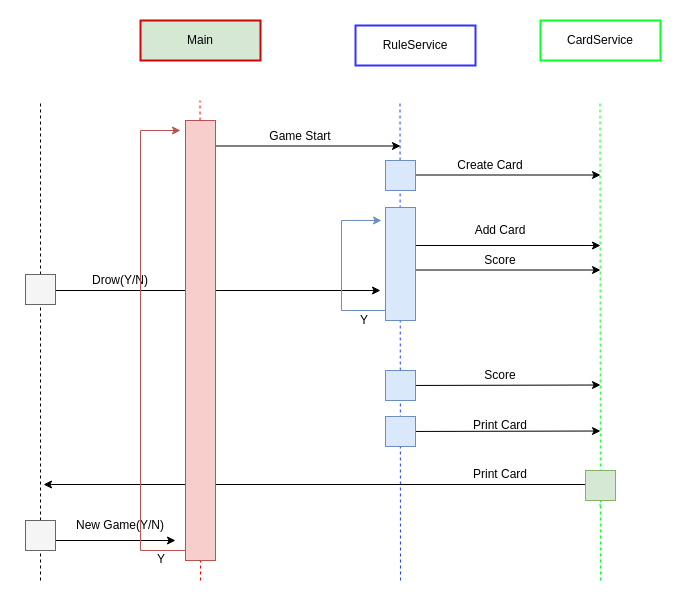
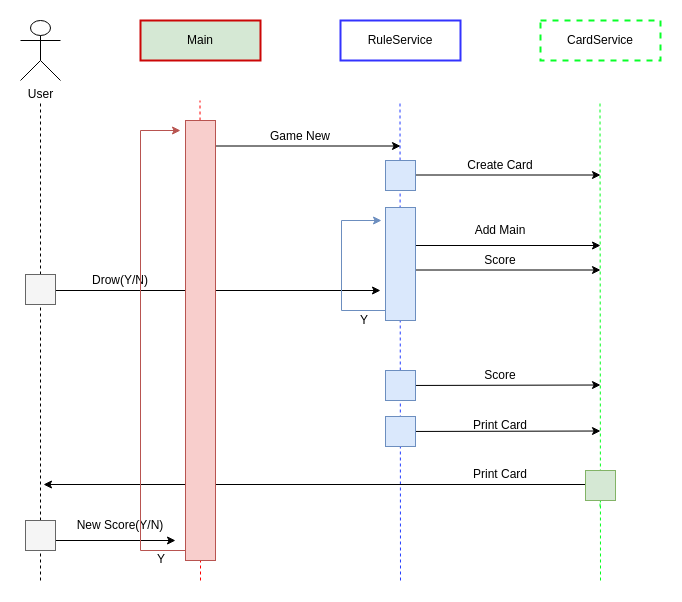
  <mxCell id="0" />
  <mxCell id="1" parent="0" />
+ <mxCell id="2" value="User" style="shape=umlActor;verticalLabelPosition=bottom;verticalAlign=top;html=1;outlineConnect=0;" vertex="1" parent="1"><mxGeometry x="20" y="20" width="40" height="60" as="geometry" /></mxCell>
  <mxCell id="3" value="Main" style="rounded=0;whiteSpace=wrap;html=1;strokeColor=#CC0606;strokeWidth=2;fillColor=#d5e8d4;" vertex="1" parent="1"><mxGeometry x="140" y="20" width="120" height="40" as="geometry" /></mxCell>
- <mxCell id="4" value="RuleService" style="rounded=0;whiteSpace=wrap;html=1;strokeWidth=2;strokeColor=#3333FF;" vertex="1" parent="1"><mxGeometry x="355" y="25" width="120" height="40" as="geometry" /></mxCell>
- <mxCell id="5" value="CardService" style="rounded=0;whiteSpace=wrap;html=1;strokeColor=#08FF29;strokeWidth=2;" vertex="1" parent="1"><mxGeometry x="540" y="20" width="120" height="40" as="geometry" /></mxCell>
+ <mxCell id="4" value="RuleService" style="rounded=0;whiteSpace=wrap;html=1;strokeWidth=2;strokeColor=#3333FF;" vertex="1" parent="1"><mxGeometry x="340" y="20" width="120" height="40" as="geometry" /></mxCell>
+ <mxCell id="5" value="CardService" style="rounded=0;whiteSpace=wrap;html=1;strokeColor=#08FF29;strokeWidth=2;dashed=1;" vertex="1" parent="1"><mxGeometry x="540" y="20" width="120" height="40" as="geometry" /></mxCell>
  <mxCell id="6" value="" style="endArrow=none;dashed=1;html=1;rounded=0;" edge="1" parent="1" source="22"><mxGeometry width="50" height="50" relative="1" as="geometry"><mxPoint x="40" y="506" as="sourcePoint" /><mxPoint x="40" y="100" as="targetPoint" /></mxGeometry></mxCell>
  <mxCell id="7" value="" style="endArrow=none;dashed=1;html=1;rounded=0;strokeColor=#ff0000;" edge="1" parent="1" source="43"><mxGeometry width="50" height="50" relative="1" as="geometry"><mxPoint x="199.5" y="506" as="sourcePoint" /><mxPoint x="199.5" y="100" as="targetPoint" /></mxGeometry></mxCell>
  <mxCell id="8" value="" style="endArrow=none;dashed=1;html=1;rounded=0;strokeColor=#243dff;" edge="1" parent="1"><mxGeometry width="50" height="50" relative="1" as="geometry"><mxPoint x="400" y="580" as="sourcePoint" /><mxPoint x="399.5" y="100" as="targetPoint" /></mxGeometry></mxCell>
  <mxCell id="9" value="" style="endArrow=none;dashed=1;html=1;rounded=0;strokeColor=#00FF1A;" edge="1" parent="1"><mxGeometry width="50" height="50" relative="1" as="geometry"><mxPoint x="600" y="580" as="sourcePoint" /><mxPoint x="599.5" y="100" as="targetPoint" /></mxGeometry></mxCell>
  <mxCell id="10" value="" style="endArrow=classic;html=1;rounded=0;" edge="1" parent="1"><mxGeometry width="50" height="50" relative="1" as="geometry"><mxPoint x="200" y="145.5" as="sourcePoint" /><mxPoint x="400" y="145.5" as="targetPoint" /></mxGeometry></mxCell>
  <mxCell id="11" value="" style="endArrow=none;dashed=1;html=1;rounded=0;strokeColor=#ff0000;" edge="1" parent="1" target="43"><mxGeometry width="50" height="50" relative="1" as="geometry"><mxPoint x="200" y="580" as="sourcePoint" /><mxPoint x="199.5" y="100" as="targetPoint" /></mxGeometry></mxCell>
- <mxCell id="12" value="Game Start" style="text;html=1;strokeColor=none;fillColor=none;align=center;verticalAlign=middle;whiteSpace=wrap;rounded=0;" vertex="1" parent="1"><mxGeometry x="260" y="121" width="80" height="30" as="geometry" /></mxCell>
+ <mxCell id="12" value="Game New" style="text;html=1;strokeColor=none;fillColor=none;align=center;verticalAlign=middle;whiteSpace=wrap;rounded=0;" vertex="1" parent="1"><mxGeometry x="260" y="121" width="80" height="30" as="geometry" /></mxCell>
  <mxCell id="13" value="" style="endArrow=classic;html=1;rounded=0;" edge="1" parent="1"><mxGeometry width="50" height="50" relative="1" as="geometry"><mxPoint x="400" y="174.5" as="sourcePoint" /><mxPoint x="600" y="174.5" as="targetPoint" /></mxGeometry></mxCell>
  <mxCell id="14" value="" style="rounded=0;whiteSpace=wrap;html=1;fillColor=#dae8fc;strokeColor=#6c8ebf;" vertex="1" parent="1"><mxGeometry x="385" y="160" width="30" height="30" as="geometry" /></mxCell>
- <mxCell id="15" value="Create Card" style="text;html=1;strokeColor=none;fillColor=none;align=center;verticalAlign=middle;whiteSpace=wrap;rounded=0;" vertex="1" parent="1"><mxGeometry x="450" y="150" width="80" height="30" as="geometry" /></mxCell>
+ <mxCell id="15" value="Create Card" style="text;html=1;strokeColor=none;fillColor=none;align=center;verticalAlign=middle;whiteSpace=wrap;rounded=0;" vertex="1" parent="1"><mxGeometry x="460" y="150" width="80" height="30" as="geometry" /></mxCell>
  <mxCell id="16" value="" style="endArrow=classic;html=1;rounded=0;" edge="1" parent="1"><mxGeometry width="50" height="50" relative="1" as="geometry"><mxPoint x="400" y="245" as="sourcePoint" /><mxPoint x="600" y="245" as="targetPoint" /></mxGeometry></mxCell>
- <mxCell id="17" value="Add Card" style="text;html=1;strokeColor=none;fillColor=none;align=center;verticalAlign=middle;whiteSpace=wrap;rounded=0;" vertex="1" parent="1"><mxGeometry x="460" y="215" width="80" height="30" as="geometry" /></mxCell>
+ <mxCell id="17" value="Add Main" style="text;html=1;strokeColor=none;fillColor=none;align=center;verticalAlign=middle;whiteSpace=wrap;rounded=0;" vertex="1" parent="1"><mxGeometry x="460" y="215" width="80" height="30" as="geometry" /></mxCell>
  <mxCell id="18" value="" style="endArrow=classic;html=1;rounded=0;" edge="1" parent="1"><mxGeometry width="50" height="50" relative="1" as="geometry"><mxPoint x="400" y="269.5" as="sourcePoint" /><mxPoint x="600" y="269.5" as="targetPoint" /></mxGeometry></mxCell>
  <mxCell id="19" value="Score" style="text;html=1;strokeColor=none;fillColor=none;align=center;verticalAlign=middle;whiteSpace=wrap;rounded=0;" vertex="1" parent="1"><mxGeometry x="460" y="245" width="80" height="30" as="geometry" /></mxCell>
  <mxCell id="20" value="" style="endArrow=classic;html=1;rounded=0;" edge="1" parent="1"><mxGeometry width="50" height="50" relative="1" as="geometry"><mxPoint x="40" y="290" as="sourcePoint" /><mxPoint x="380" y="290" as="targetPoint" /></mxGeometry></mxCell>
  <mxCell id="21" value="" style="endArrow=none;dashed=1;html=1;rounded=0;" edge="1" parent="1" source="41" target="22"><mxGeometry width="50" height="50" relative="1" as="geometry"><mxPoint x="40" y="580" as="sourcePoint" /><mxPoint x="40" y="100" as="targetPoint" /></mxGeometry></mxCell>
  <mxCell id="22" value="" style="rounded=0;whiteSpace=wrap;html=1;fillColor=#f5f5f5;fontColor=#333333;strokeColor=#666666;" vertex="1" parent="1"><mxGeometry x="25" y="274" width="30" height="30" as="geometry" /></mxCell>
  <mxCell id="23" value="Drow(Y/N)" style="text;html=1;strokeColor=none;fillColor=none;align=center;verticalAlign=middle;whiteSpace=wrap;rounded=0;" vertex="1" parent="1"><mxGeometry x="80" y="265" width="80" height="30" as="geometry" /></mxCell>
  <mxCell id="24" value="" style="endArrow=classic;html=1;rounded=0;fillColor=#dae8fc;strokeColor=#6c8ebf;" edge="1" parent="1"><mxGeometry width="50" height="50" relative="1" as="geometry"><mxPoint x="391" y="310" as="sourcePoint" /><mxPoint x="381" y="220" as="targetPoint" /><Array as="points"><mxPoint x="341" y="310" /><mxPoint x="341" y="220" /></Array></mxGeometry></mxCell>
  <mxCell id="25" value="Y" style="text;html=1;strokeColor=none;fillColor=none;align=center;verticalAlign=middle;whiteSpace=wrap;rounded=0;" vertex="1" parent="1"><mxGeometry x="324" y="305" width="80" height="30" as="geometry" /></mxCell>
  <mxCell id="26" value="" style="endArrow=classic;html=1;rounded=0;" edge="1" parent="1" source="29"><mxGeometry width="50" height="50" relative="1" as="geometry"><mxPoint x="400" y="384.5" as="sourcePoint" /><mxPoint x="600" y="384.5" as="targetPoint" /></mxGeometry></mxCell>
  <mxCell id="27" value="Score" style="text;html=1;strokeColor=none;fillColor=none;align=center;verticalAlign=middle;whiteSpace=wrap;rounded=0;" vertex="1" parent="1"><mxGeometry x="460" y="360" width="80" height="30" as="geometry" /></mxCell>
  <mxCell id="28" value="" style="endArrow=classic;html=1;rounded=0;" edge="1" parent="1" target="29"><mxGeometry width="50" height="50" relative="1" as="geometry"><mxPoint x="400" y="384.5" as="sourcePoint" /><mxPoint x="600" y="384.5" as="targetPoint" /></mxGeometry></mxCell>
  <mxCell id="29" value="" style="rounded=0;whiteSpace=wrap;html=1;fillColor=#dae8fc;strokeColor=#6c8ebf;" vertex="1" parent="1"><mxGeometry x="385" y="370" width="30" height="30" as="geometry" /></mxCell>
  <mxCell id="30" value="" style="endArrow=classic;html=1;rounded=0;" edge="1" parent="1"><mxGeometry width="50" height="50" relative="1" as="geometry"><mxPoint x="603" y="484" as="sourcePoint" /><mxPoint x="43" y="484" as="targetPoint" /></mxGeometry></mxCell>
  <mxCell id="31" value="Print Card" style="text;html=1;strokeColor=none;fillColor=none;align=center;verticalAlign=middle;whiteSpace=wrap;rounded=0;" vertex="1" parent="1"><mxGeometry x="460" y="459" width="80" height="30" as="geometry" /></mxCell>
  <mxCell id="32" value="" style="endArrow=classic;html=1;rounded=0;" edge="1" parent="1" source="33"><mxGeometry width="50" height="50" relative="1" as="geometry"><mxPoint x="400" y="430.5" as="sourcePoint" /><mxPoint x="600" y="430.5" as="targetPoint" /></mxGeometry></mxCell>
  <mxCell id="33" value="" style="rounded=0;whiteSpace=wrap;html=1;fillColor=#dae8fc;strokeColor=#6c8ebf;" vertex="1" parent="1"><mxGeometry x="385" y="416" width="30" height="30" as="geometry" /></mxCell>
  <mxCell id="34" value="Print Card" style="text;html=1;strokeColor=none;fillColor=none;align=center;verticalAlign=middle;whiteSpace=wrap;rounded=0;" vertex="1" parent="1"><mxGeometry x="460" y="410" width="80" height="30" as="geometry" /></mxCell>
  <mxCell id="35" value="" style="endArrow=none;dashed=1;html=1;rounded=0;strokeColor=#00FF1A;" edge="1" parent="1" target="36"><mxGeometry width="50" height="50" relative="1" as="geometry"><mxPoint x="599.5" y="506" as="sourcePoint" /><mxPoint x="599.5" y="100" as="targetPoint" /></mxGeometry></mxCell>
  <mxCell id="36" value="" style="rounded=0;whiteSpace=wrap;html=1;fillColor=#d5e8d4;strokeColor=#82b366;" vertex="1" parent="1"><mxGeometry x="585" y="470" width="30" height="30" as="geometry" /></mxCell>
  <mxCell id="37" value="" style="rounded=0;whiteSpace=wrap;html=1;fillColor=#dae8fc;strokeColor=#6c8ebf;" vertex="1" parent="1"><mxGeometry x="385" y="207" width="30" height="113" as="geometry" /></mxCell>
  <mxCell id="38" value="" style="endArrow=classic;html=1;rounded=0;" edge="1" parent="1"><mxGeometry width="50" height="50" relative="1" as="geometry"><mxPoint x="50" y="540" as="sourcePoint" /><mxPoint x="175" y="540" as="targetPoint" /></mxGeometry></mxCell>
- <mxCell id="39" value="New Game(Y/N)" style="text;html=1;strokeColor=none;fillColor=none;align=center;verticalAlign=middle;whiteSpace=wrap;rounded=0;" vertex="1" parent="1"><mxGeometry x="65" y="510" width="110" height="30" as="geometry" /></mxCell>
+ <mxCell id="39" value="New Score(Y/N)" style="text;html=1;strokeColor=none;fillColor=none;align=center;verticalAlign=middle;whiteSpace=wrap;rounded=0;" vertex="1" parent="1"><mxGeometry x="65" y="510" width="110" height="30" as="geometry" /></mxCell>
  <mxCell id="40" value="" style="endArrow=none;dashed=1;html=1;rounded=0;" edge="1" parent="1" target="41"><mxGeometry width="50" height="50" relative="1" as="geometry"><mxPoint x="40" y="580" as="sourcePoint" /><mxPoint x="40" y="304" as="targetPoint" /></mxGeometry></mxCell>
  <mxCell id="41" value="" style="rounded=0;whiteSpace=wrap;html=1;fillColor=#f5f5f5;fontColor=#333333;strokeColor=#666666;" vertex="1" parent="1"><mxGeometry x="25" y="520" width="30" height="30" as="geometry" /></mxCell>
  <mxCell id="42" value="" style="endArrow=classic;html=1;rounded=0;fillColor=#f8cecc;strokeColor=#b85450;" edge="1" parent="1"><mxGeometry width="50" height="50" relative="1" as="geometry"><mxPoint x="210" y="550" as="sourcePoint" /><mxPoint x="180" y="130" as="targetPoint" /><Array as="points"><mxPoint x="140" y="550" /><mxPoint x="140" y="130" /></Array></mxGeometry></mxCell>
  <mxCell id="43" value="" style="rounded=0;whiteSpace=wrap;html=1;fillColor=#f8cecc;strokeColor=#b85450;" vertex="1" parent="1"><mxGeometry x="185" y="120" width="30" height="440" as="geometry" /></mxCell>
  <mxCell id="44" value="Y" style="text;html=1;strokeColor=none;fillColor=none;align=center;verticalAlign=middle;whiteSpace=wrap;rounded=0;" vertex="1" parent="1"><mxGeometry x="121" y="544" width="80" height="30" as="geometry" /></mxCell>
